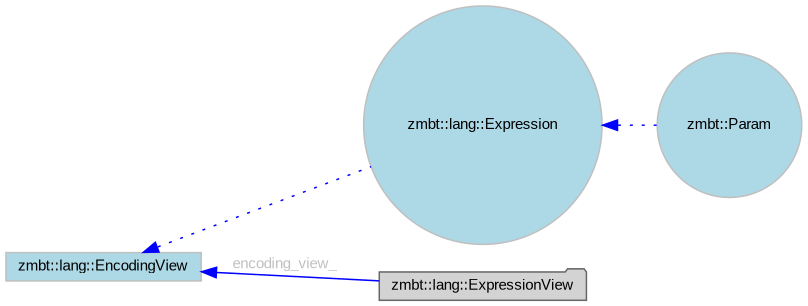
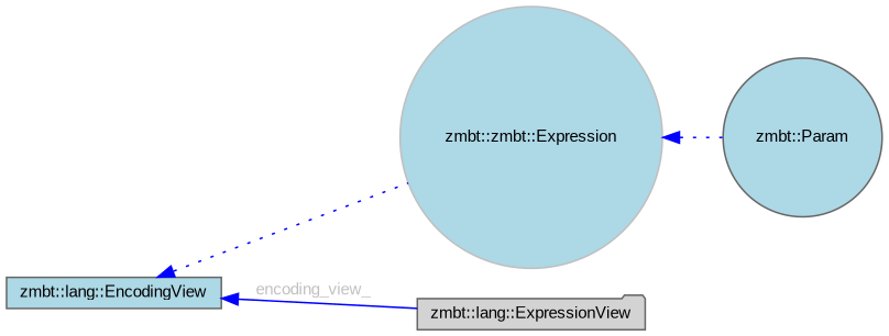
  digraph {
    fontname="Liberation Sans"
    rankdir=LR
    node [color=gray40 fillcolor=lightblue fontname="Liberation Sans" fontsize=10 shape=circle style=filled]
    edge [color=blue dir=back fontname="Liberation Sans" fontsize=10 labelfontname=Helvetica labelfontsize=10 style=dotted]
-   n1 [color=grey75 fontcolor=black height=0.2 label="zmbt::Param" width=0.4]
-   n2 [color=grey75 height=0.2 label="zmbt::lang::Expression" width=0.4]
+   n1 [fontcolor=black height=0.2 label="zmbt::Param" width=0.4]
+   n2 [color=grey75 height=0.2 label="zmbt::zmbt::Expression" width=0.4]
    n3 [fillcolor=lightgrey height=0.2 label="zmbt::lang::ExpressionView" shape=folder width=0.4]
-   n4 [color=grey75 height=0.2 label="zmbt::lang::EncodingView" shape=box width=0.4]
+   n4 [height=0.2 label="zmbt::lang::EncodingView" shape=box width=0.4]
    n2 -> n1
    n4 -> n2
    n4 -> n3 [fontcolor=grey label=" encoding_view_" style=solid]
  }
